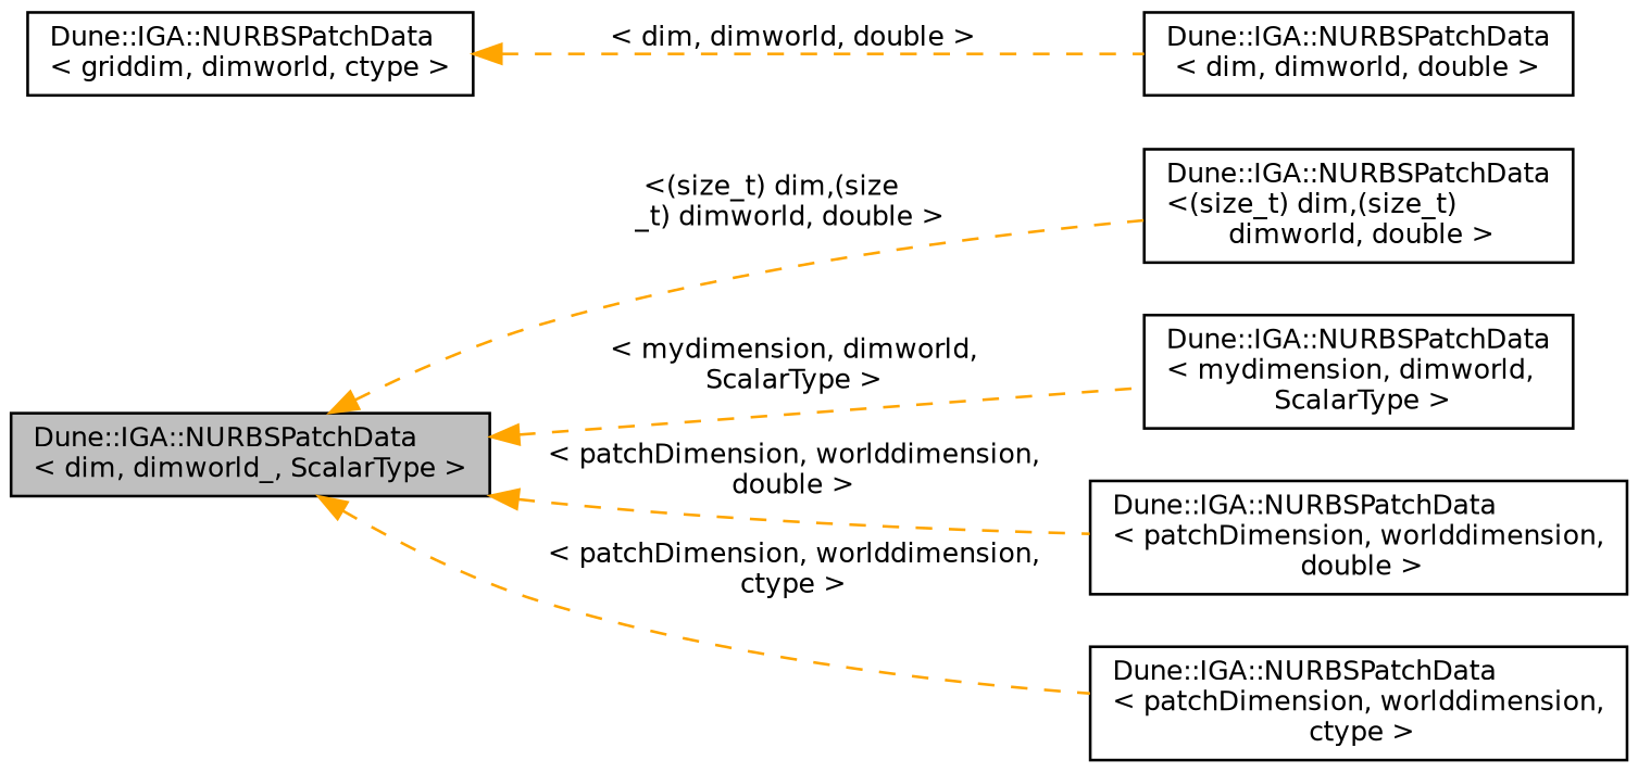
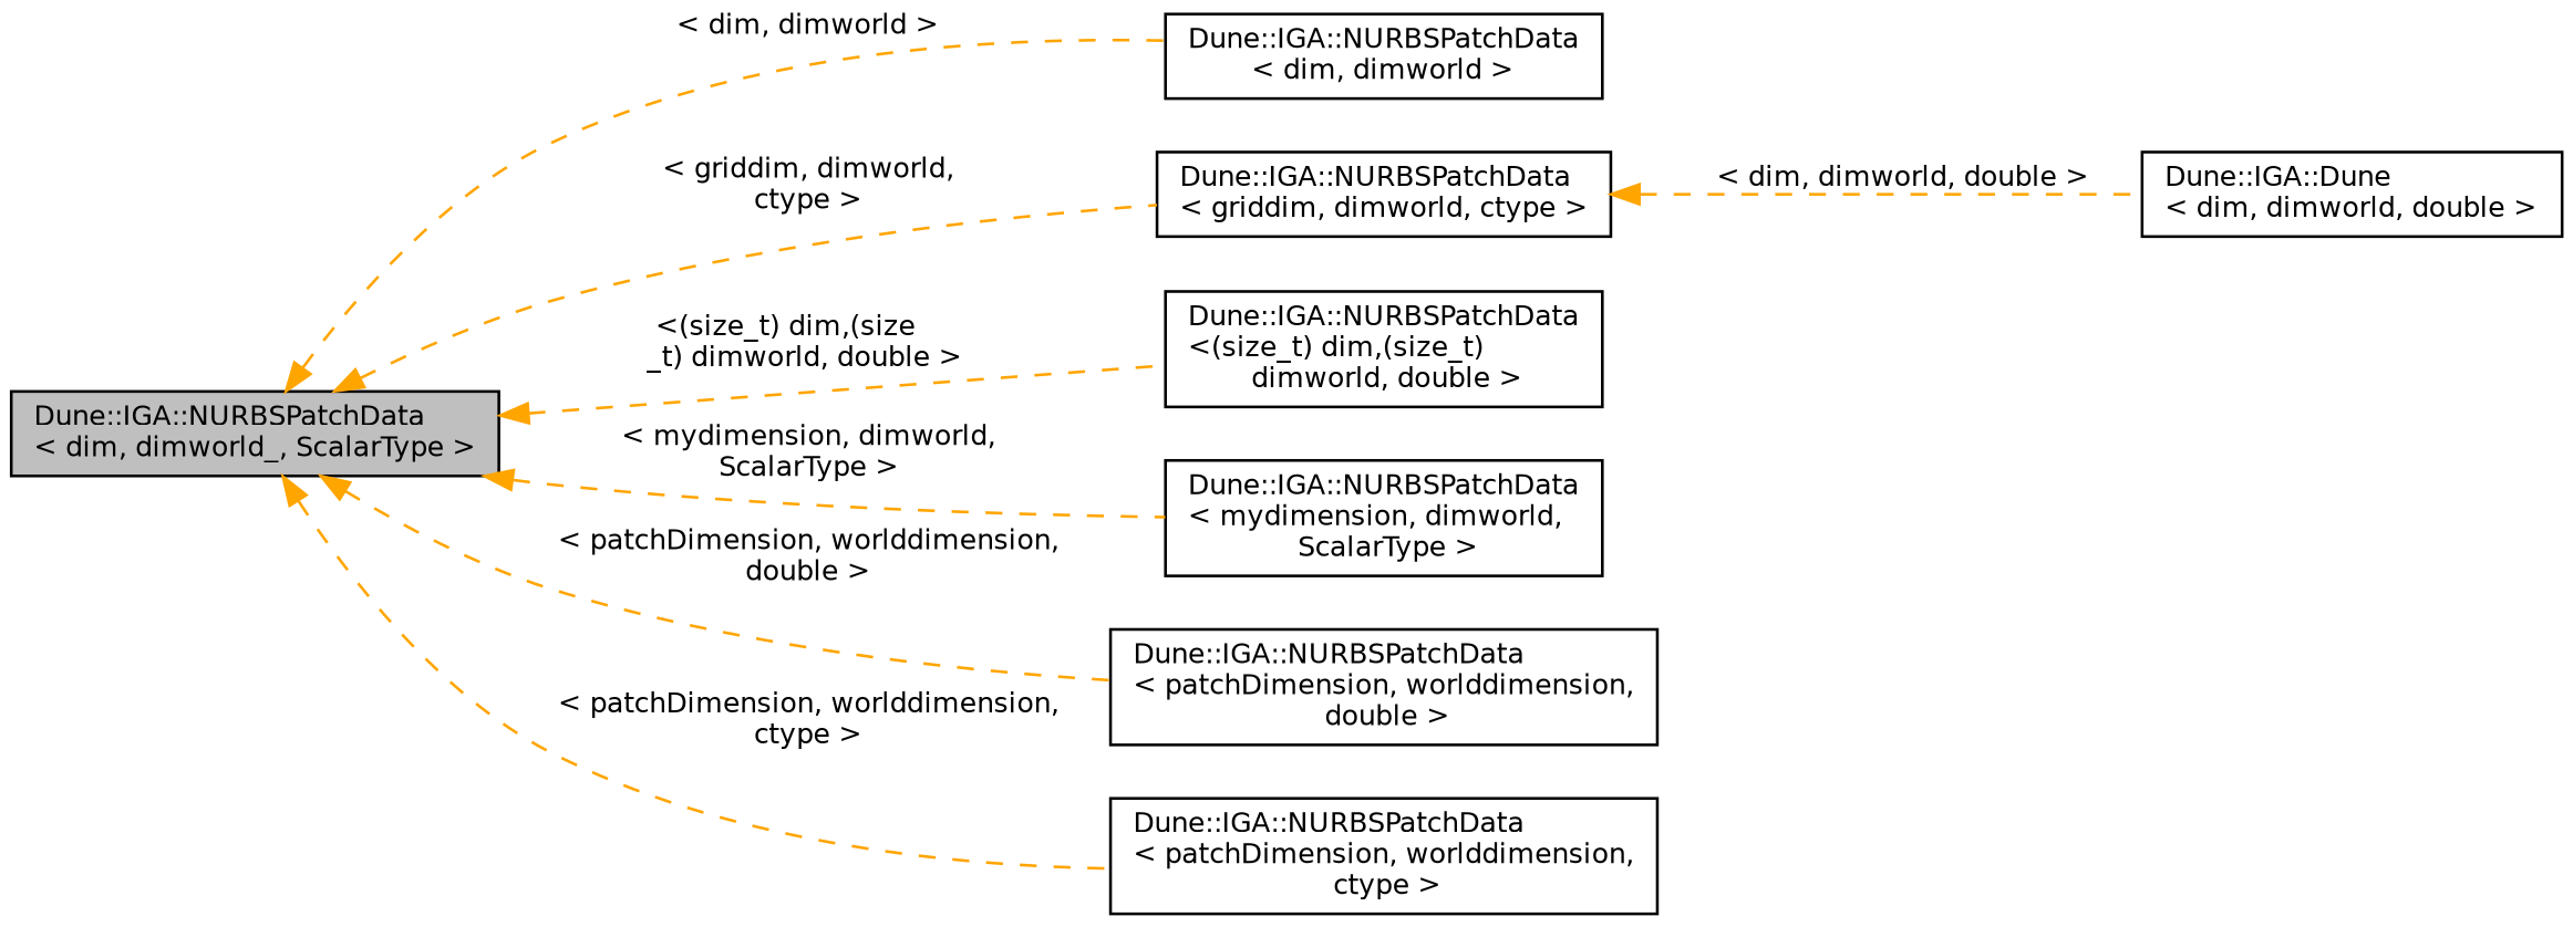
  digraph {
    rankdir=LR
    node [color=black fillcolor=white fontname=Helvetica fontsize=10 shape=record style=filled]
    edge [color=orange dir=back fontname=Helvetica fontsize=10 labelfontname=Helvetica labelfontsize=10 style=dashed]
    n1 [fillcolor=grey75 fontcolor=black height=0.2 label="Dune::IGA::NURBSPatchData\l\< dim, dimworld_, ScalarType \>" width=0.4]
+   n2 [height=0.2 label="Dune::IGA::NURBSPatchData\l\< dim, dimworld \>" width=0.4]
    n3 [height=0.2 label="Dune::IGA::NURBSPatchData\l\< griddim, dimworld, ctype \>" width=0.4]
    n4 [height=0.2 label="Dune::IGA::NURBSPatchData\l\<(size_t) dim,(size_t)\l dimworld, double \>" width=0.4]
    n5 [height=0.2 label="Dune::IGA::NURBSPatchData\l\< mydimension, dimworld,\l ScalarType \>" width=0.4]
    n6 [height=0.2 label="Dune::IGA::NURBSPatchData\l\< patchDimension, worlddimension,\l double \>" width=0.4]
    n7 [height=0.2 label="Dune::IGA::NURBSPatchData\l\< patchDimension, worlddimension,\l ctype \>" width=0.4]
-   n8 [height=0.2 label="Dune::IGA::NURBSPatchData\l\< dim, dimworld, double \>" width=0.4]
+   n8 [height=0.2 label="Dune::IGA::Dune\l\< dim, dimworld, double \>" width=0.4]
+   n1 -> n2 [label=" \< dim, dimworld \>"]
+   n1 -> n3 [label=" \< griddim, dimworld,\l ctype \>"]
    n1 -> n4 [label=" \<(size_t) dim,(size\l_t) dimworld, double \>"]
    n1 -> n5 [label=" \< mydimension, dimworld,\l ScalarType \>"]
    n1 -> n6 [label=" \< patchDimension, worlddimension,\l double \>"]
    n1 -> n7 [label=" \< patchDimension, worlddimension,\l ctype \>"]
    n3 -> n8 [label=" \< dim, dimworld, double \>"]
  }
